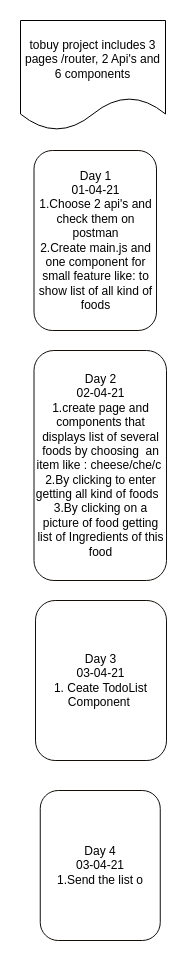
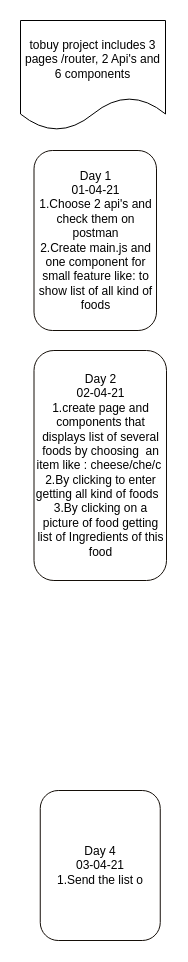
  <mxCell id="0" />
  <mxCell id="1" parent="0" />
  <mxCell id="2" value="Day 1&lt;br&gt;01-04-21&lt;br&gt;1.Choose 2 api's and check them on postman&lt;br&gt;2.Create main.js and one component for small feature like: to show list of all kind of foods" style="rounded=1;whiteSpace=wrap;html=1;strokeColor=#140E08;" vertex="1" parent="1"><mxGeometry x="33.5" y="150" width="122.5" height="180" as="geometry" /></mxCell>
  <mxCell id="3" value="tobuy project includes 3 pages /router, 2 Api's and 6 components" style="shape=document;whiteSpace=wrap;html=1;boundedLbl=1;" vertex="1" parent="1"><mxGeometry x="20" y="20" width="145" height="110" as="geometry" /></mxCell>
  <mxCell id="4" value="Day 2&lt;br&gt;02-04-21&lt;br&gt;1.create page and components that displays list of several foods by choosing&amp;nbsp; an item like : cheese/che/c&amp;nbsp;&lt;br&gt;2.By clicking to enter getting all kind of foods&amp;nbsp;&amp;nbsp;&lt;br&gt;3.By clicking on a picture of food getting list of Ingredients of this food" style="rounded=1;whiteSpace=wrap;html=1;strokeColor=#140E08;" vertex="1" parent="1"><mxGeometry x="33.5" y="350" width="132.5" height="230" as="geometry" /></mxCell>
- <mxCell id="5" value="Day 3&lt;br&gt;03-04-21&lt;br&gt;1. Ceate TodoList Component&amp;nbsp;" style="rounded=1;whiteSpace=wrap;html=1;strokeColor=#140E08;" vertex="1" parent="1"><mxGeometry x="35" y="600" width="131" height="160" as="geometry" /></mxCell>
  <mxCell id="6" value="Day 4&lt;br&gt;03-04-21&lt;br&gt;&lt;div style=&quot;text-align: right&quot;&gt;&lt;span&gt;1.Send the list o&lt;/span&gt;&lt;/div&gt;" style="rounded=1;whiteSpace=wrap;html=1;strokeColor=#140E08;" vertex="1" parent="1"><mxGeometry x="39.75" y="790" width="120" height="150" as="geometry" /></mxCell>
